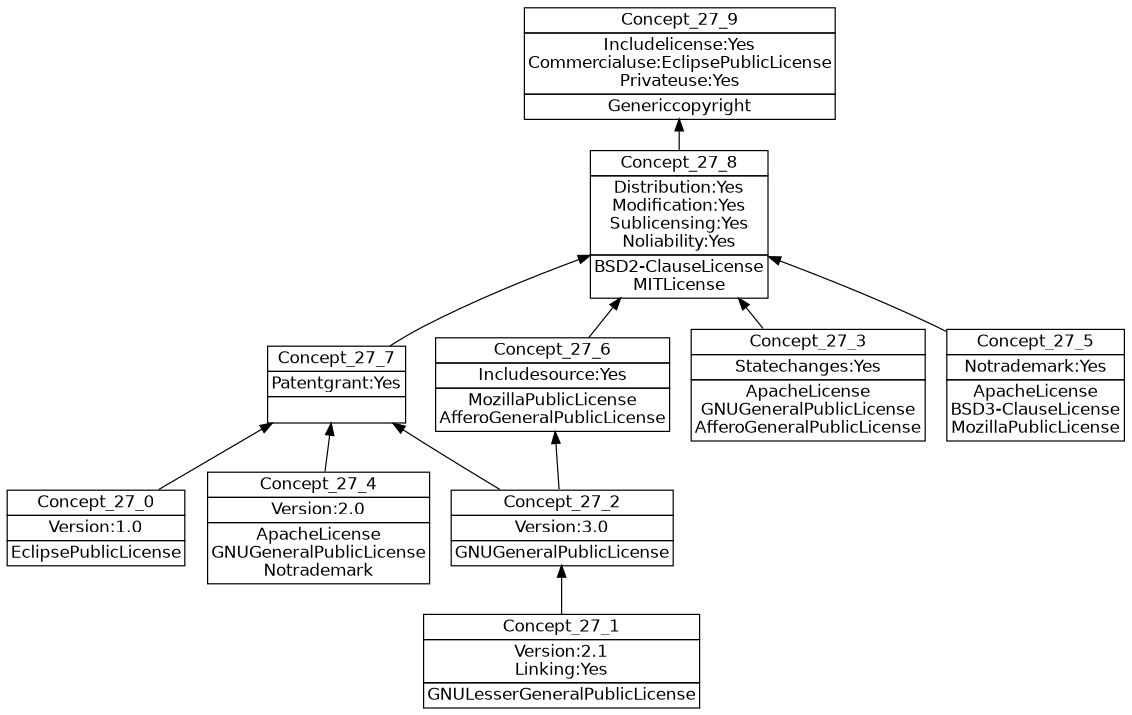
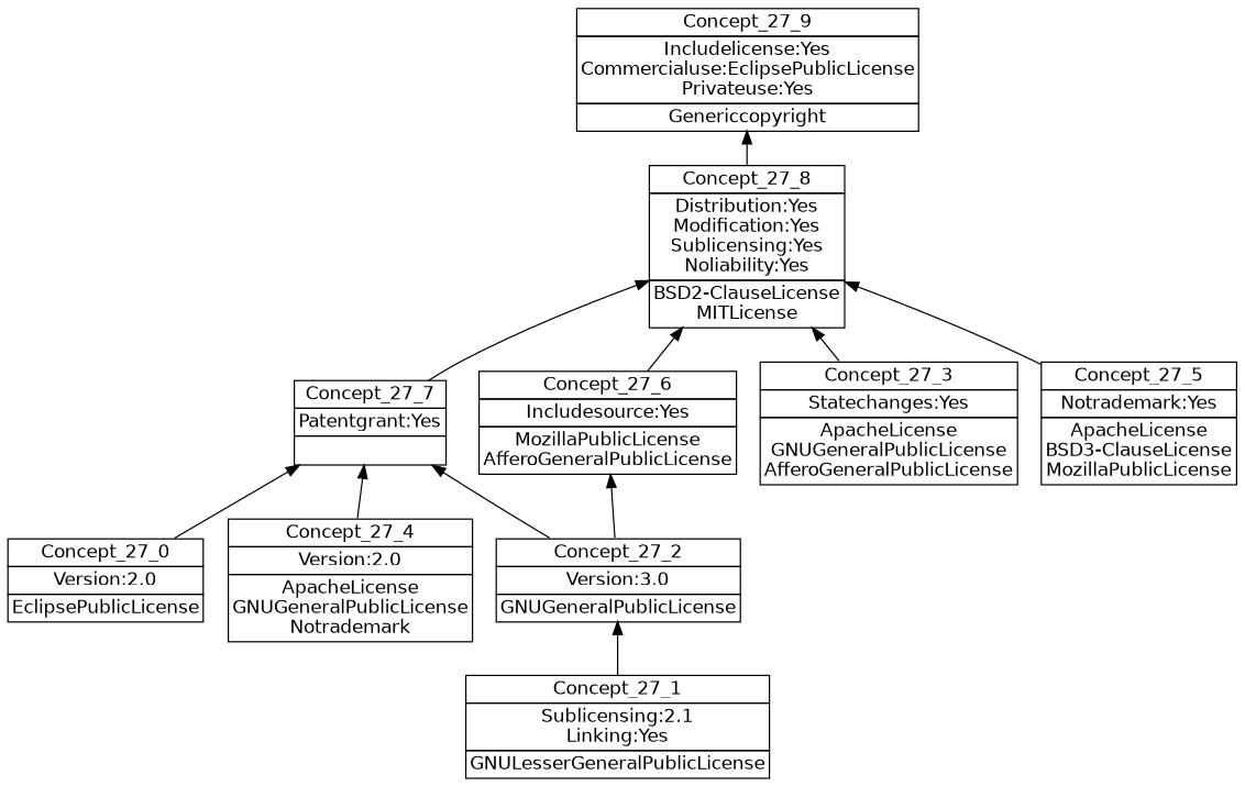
  digraph {
    nodesep=0.2
    rankdir=BT
    ranksep=0.3
    node [fontname="DejaVu Sans" margin="0.03,0.03" shape=none]
    edge [headport=p tailport=p]
-   n1 [label=<<table border="0" cellborder="1" cellspacing="0" port="p"><tr><td>Concept_27_0</td></tr><tr><td>Version:1.0<br/></td></tr><tr><td>EclipsePublicLicense<br/></td></tr></table>>]
+   n1 [label=<<table border="0" cellborder="1" cellspacing="0" port="p"><tr><td>Concept_27_0</td></tr><tr><td>Version:2.0<br/></td></tr><tr><td>EclipsePublicLicense<br/></td></tr></table>>]
    n2 [label=<<table border="0" cellborder="1" cellspacing="0" port="p"><tr><td>Concept_27_7</td></tr><tr><td>Patentgrant:Yes<br/></td></tr><tr><td><br/></td></tr></table>>]
    n3 [label=<<table border="0" cellborder="1" cellspacing="0" port="p"><tr><td>Concept_27_6</td></tr><tr><td>Includesource:Yes<br/></td></tr><tr><td>MozillaPublicLicense<br/>AfferoGeneralPublicLicense<br/></td></tr></table>>]
    n4 [label=<<table border="0" cellborder="1" cellspacing="0" port="p"><tr><td>Concept_27_8</td></tr><tr><td>Distribution:Yes<br/>Modification:Yes<br/>Sublicensing:Yes<br/>Noliability:Yes<br/></td></tr><tr><td>BSD2-ClauseLicense<br/>MITLicense<br/></td></tr></table>>]
-   n5 [label=<<table border="0" cellborder="1" cellspacing="0" port="p"><tr><td>Concept_27_1</td></tr><tr><td>Version:2.1<br/>Linking:Yes<br/></td></tr><tr><td>GNULesserGeneralPublicLicense<br/></td></tr></table>>]
+   n5 [label=<<table border="0" cellborder="1" cellspacing="0" port="p"><tr><td>Concept_27_1</td></tr><tr><td>Sublicensing:2.1<br/>Linking:Yes<br/></td></tr><tr><td>GNULesserGeneralPublicLicense<br/></td></tr></table>>]
    n6 [label=<<table border="0" cellborder="1" cellspacing="0" port="p"><tr><td>Concept_27_2</td></tr><tr><td>Version:3.0<br/></td></tr><tr><td>GNUGeneralPublicLicense<br/></td></tr></table>>]
    n7 [label=<<table border="0" cellborder="1" cellspacing="0" port="p"><tr><td>Concept_27_4</td></tr><tr><td>Version:2.0<br/></td></tr><tr><td>ApacheLicense<br/>GNUGeneralPublicLicense<br/>Notrademark<br/></td></tr></table>>]
    n8 [label=<<table border="0" cellborder="1" cellspacing="0" port="p"><tr><td>Concept_27_3</td></tr><tr><td>Statechanges:Yes<br/></td></tr><tr><td>ApacheLicense<br/>GNUGeneralPublicLicense<br/>AfferoGeneralPublicLicense<br/></td></tr></table>>]
    n9 [label=<<table border="0" cellborder="1" cellspacing="0" port="p"><tr><td>Concept_27_9</td></tr><tr><td>Includelicense:Yes<br/>Commercialuse:EclipsePublicLicense<br/>Privateuse:Yes<br/></td></tr><tr><td>Genericcopyright<br/></td></tr></table>>]
    n10 [label=<<table border="0" cellborder="1" cellspacing="0" port="p"><tr><td>Concept_27_5</td></tr><tr><td>Notrademark:Yes<br/></td></tr><tr><td>ApacheLicense<br/>BSD3-ClauseLicense<br/>MozillaPublicLicense<br/></td></tr></table>>]
    n1 -> n2
    n2 -> n4
    n3 -> n4
    n4 -> n9
    n5 -> n6
    n6 -> n2
    n6 -> n3
    n7 -> n2
    n8 -> n4
    n10 -> n4
  }
